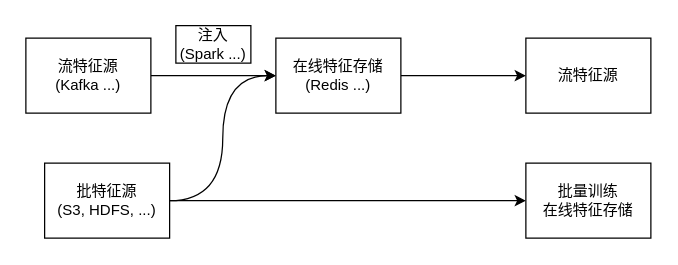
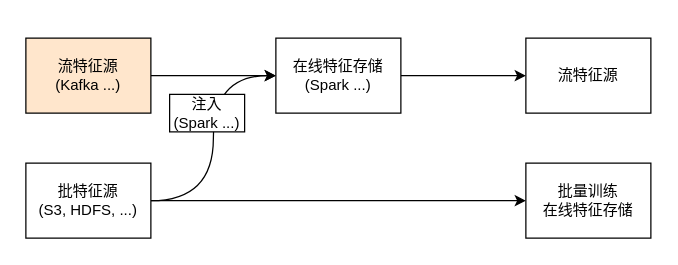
  <mxCell id="0" />
  <mxCell id="1" parent="0" />
  <mxCell id="2" value="" style="edgeStyle=orthogonalEdgeStyle;rounded=0;orthogonalLoop=1;jettySize=auto;html=1;" edge="1" parent="1" source="3" target="10"><mxGeometry relative="1" as="geometry" /></mxCell>
- <mxCell id="3" value="流特征源&lt;br&gt;(Kafka ...)" style="rounded=0;whiteSpace=wrap;html=1;" vertex="1" parent="1"><mxGeometry x="20" y="30" width="100" height="60" as="geometry" /></mxCell>
+ <mxCell id="3" value="流特征源&lt;br&gt;(Kafka ...)" style="rounded=0;whiteSpace=wrap;html=1;fillColor=#ffe6cc;" vertex="1" parent="1"><mxGeometry x="20" y="30" width="100" height="60" as="geometry" /></mxCell>
  <mxCell id="4" style="edgeStyle=orthogonalEdgeStyle;rounded=0;orthogonalLoop=1;jettySize=auto;html=1;exitX=1;exitY=0.5;exitDx=0;exitDy=0;entryX=0;entryY=0.5;entryDx=0;entryDy=0;curved=1;" edge="1" parent="1" source="6" target="10"><mxGeometry relative="1" as="geometry" /></mxCell>
  <mxCell id="5" style="edgeStyle=orthogonalEdgeStyle;curved=1;rounded=0;orthogonalLoop=1;jettySize=auto;html=1;" edge="1" parent="1" source="6" target="8"><mxGeometry relative="1" as="geometry" /></mxCell>
- <mxCell id="6" value="批特征源&lt;br&gt;(S3, HDFS, ...)" style="rounded=0;whiteSpace=wrap;html=1;" vertex="1" parent="1"><mxGeometry x="35" y="130" width="100" height="60" as="geometry" /></mxCell>
+ <mxCell id="6" value="批特征源&lt;br&gt;(S3, HDFS, ...)" style="rounded=0;whiteSpace=wrap;html=1;" vertex="1" parent="1"><mxGeometry x="20" y="130" width="100" height="60" as="geometry" /></mxCell>
  <mxCell id="7" value="流特征源" style="rounded=0;whiteSpace=wrap;html=1;" vertex="1" parent="1"><mxGeometry x="420" y="30" width="100" height="60" as="geometry" /></mxCell>
  <mxCell id="8" value="批量训练&lt;br&gt;在线特征存储" style="rounded=0;whiteSpace=wrap;html=1;" vertex="1" parent="1"><mxGeometry x="420" y="130" width="100" height="60" as="geometry" /></mxCell>
  <mxCell id="9" style="edgeStyle=orthogonalEdgeStyle;curved=1;rounded=0;orthogonalLoop=1;jettySize=auto;html=1;exitX=1;exitY=0.5;exitDx=0;exitDy=0;entryX=0;entryY=0.5;entryDx=0;entryDy=0;" edge="1" parent="1" source="10" target="7"><mxGeometry relative="1" as="geometry" /></mxCell>
- <mxCell id="10" value="在线特征存储&lt;br&gt;(Redis ...)" style="rounded=0;whiteSpace=wrap;html=1;" vertex="1" parent="1"><mxGeometry x="220" y="30" width="100" height="60" as="geometry" /></mxCell>
- <mxCell id="11" value="注入&lt;br&gt;(Spark ...)" style="whiteSpace=wrap;html=1;" vertex="1" parent="1"><mxGeometry x="140" y="20" width="60" height="30" as="geometry" /></mxCell>
+ <mxCell id="10" value="在线特征存储&lt;br&gt;(Spark ...)" style="rounded=0;whiteSpace=wrap;html=1;" vertex="1" parent="1"><mxGeometry x="220" y="30" width="100" height="60" as="geometry" /></mxCell>
+ <mxCell id="11" value="注入&lt;br&gt;(Spark ...)" style="whiteSpace=wrap;html=1;" vertex="1" parent="1"><mxGeometry x="135" y="75" width="60" height="30" as="geometry" /></mxCell>
